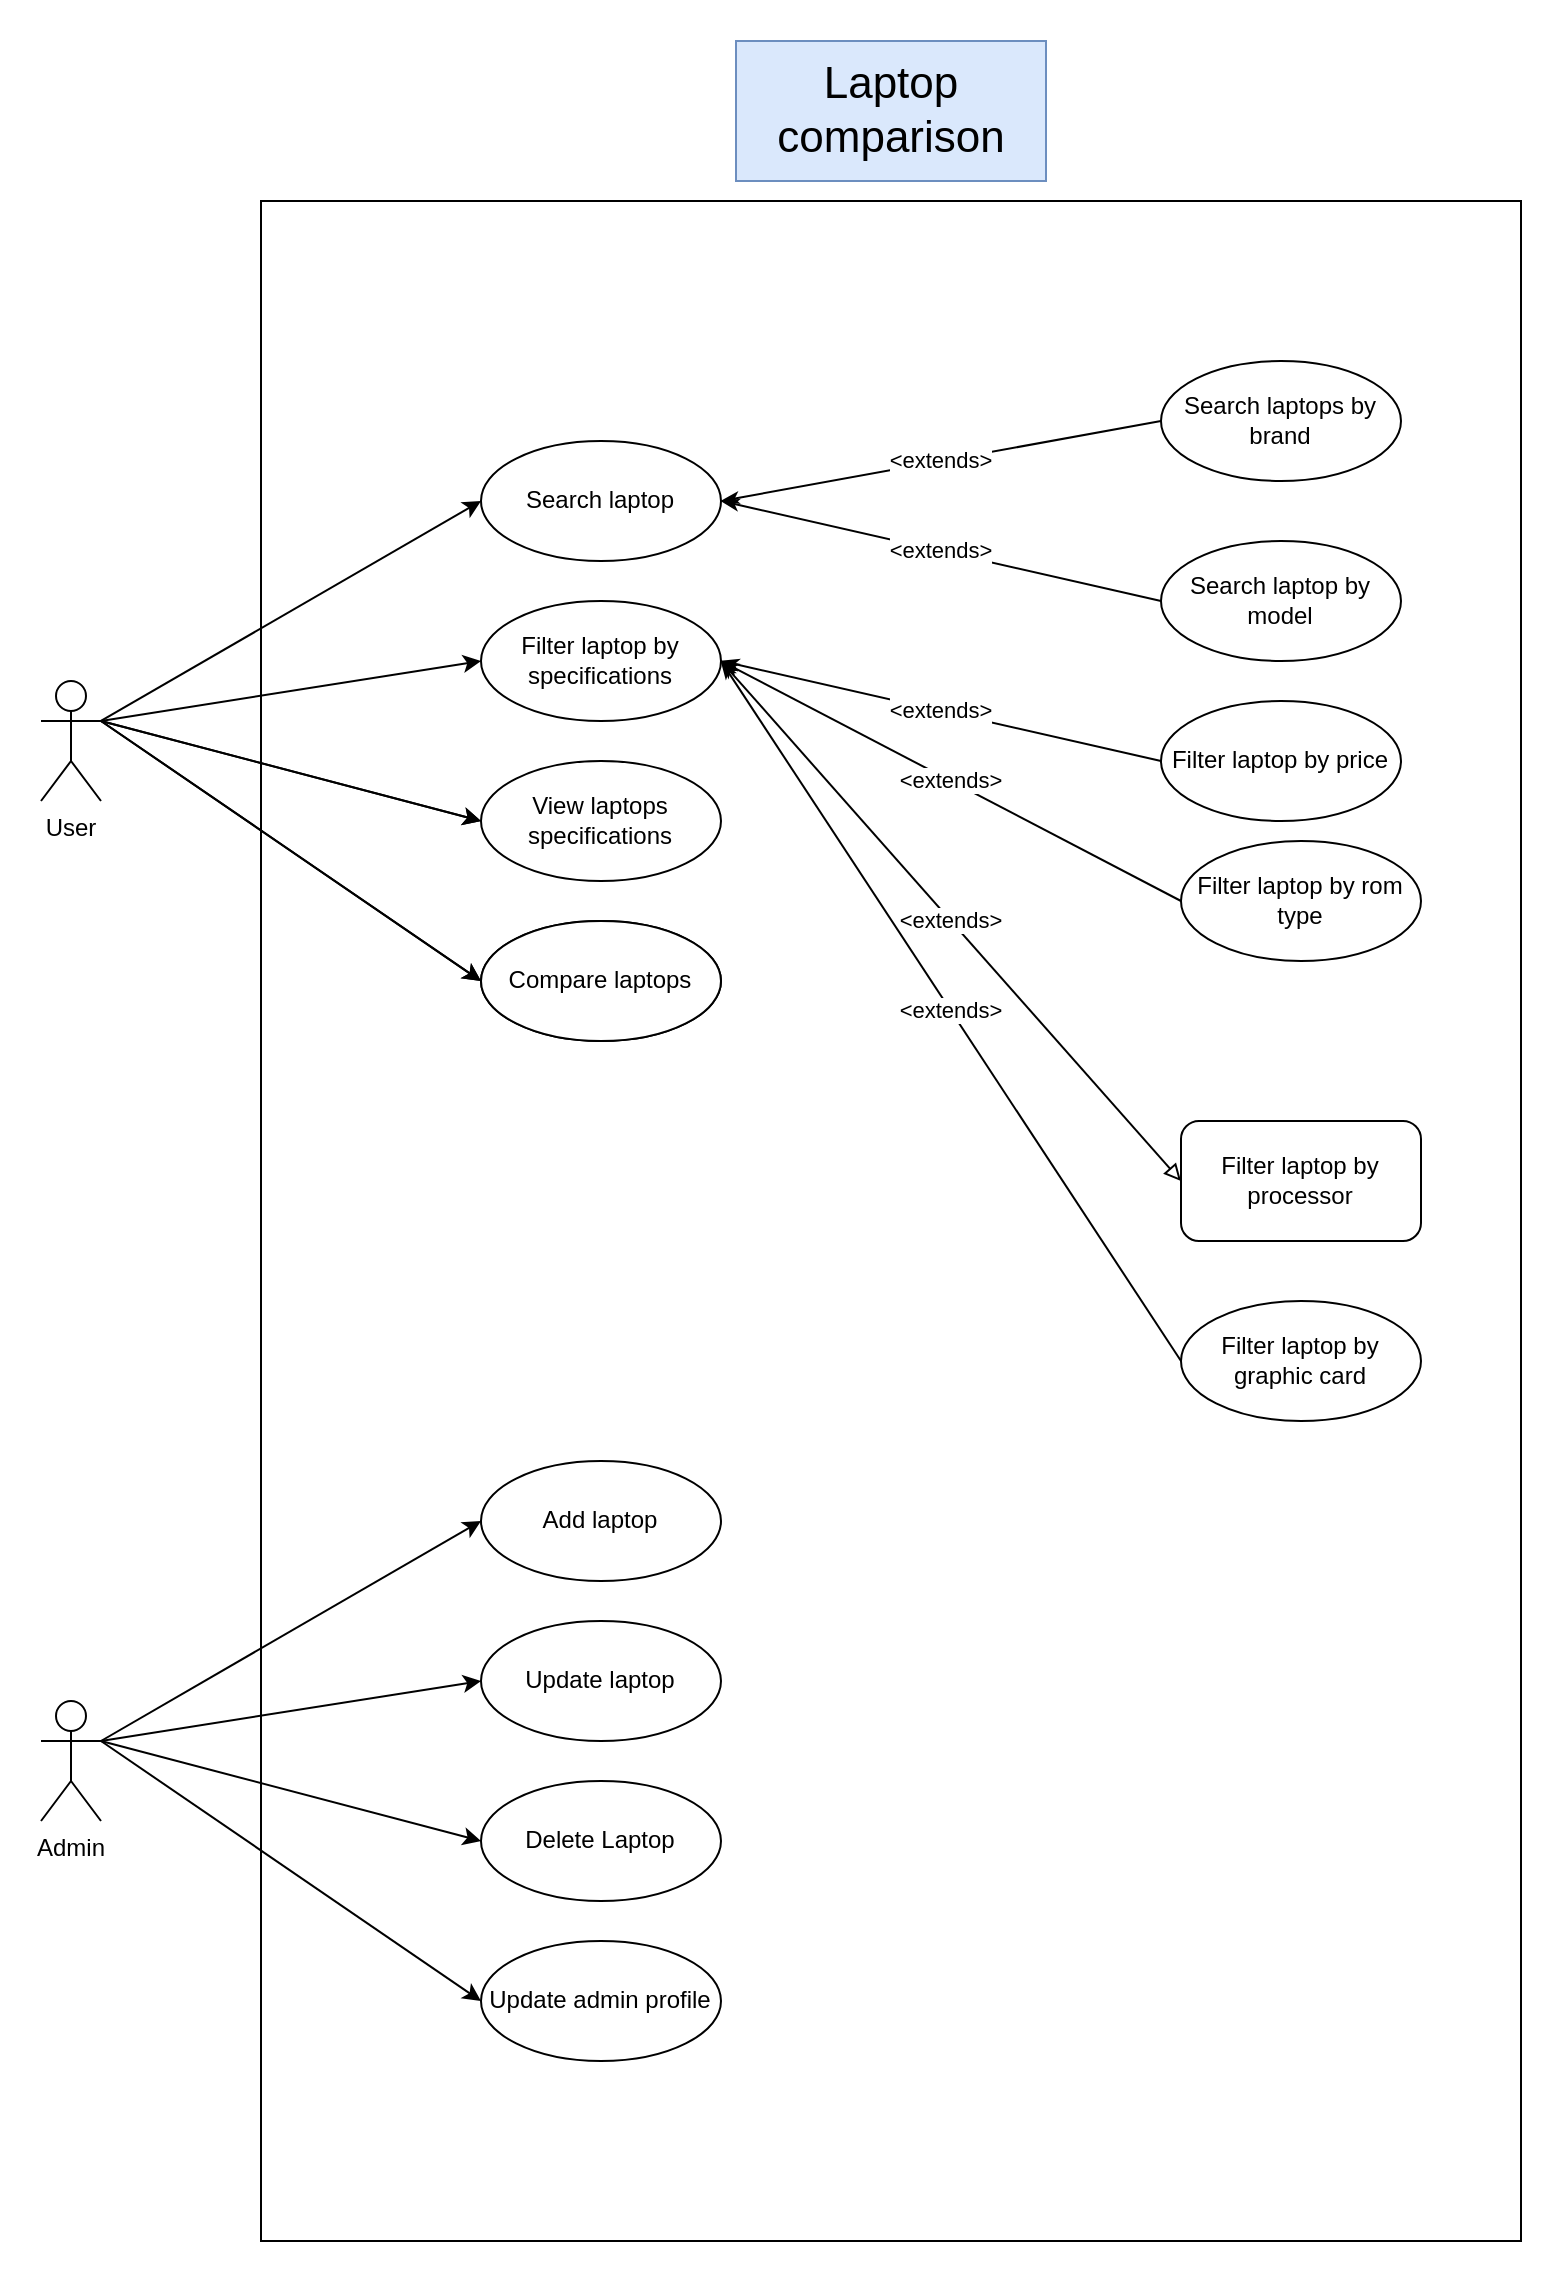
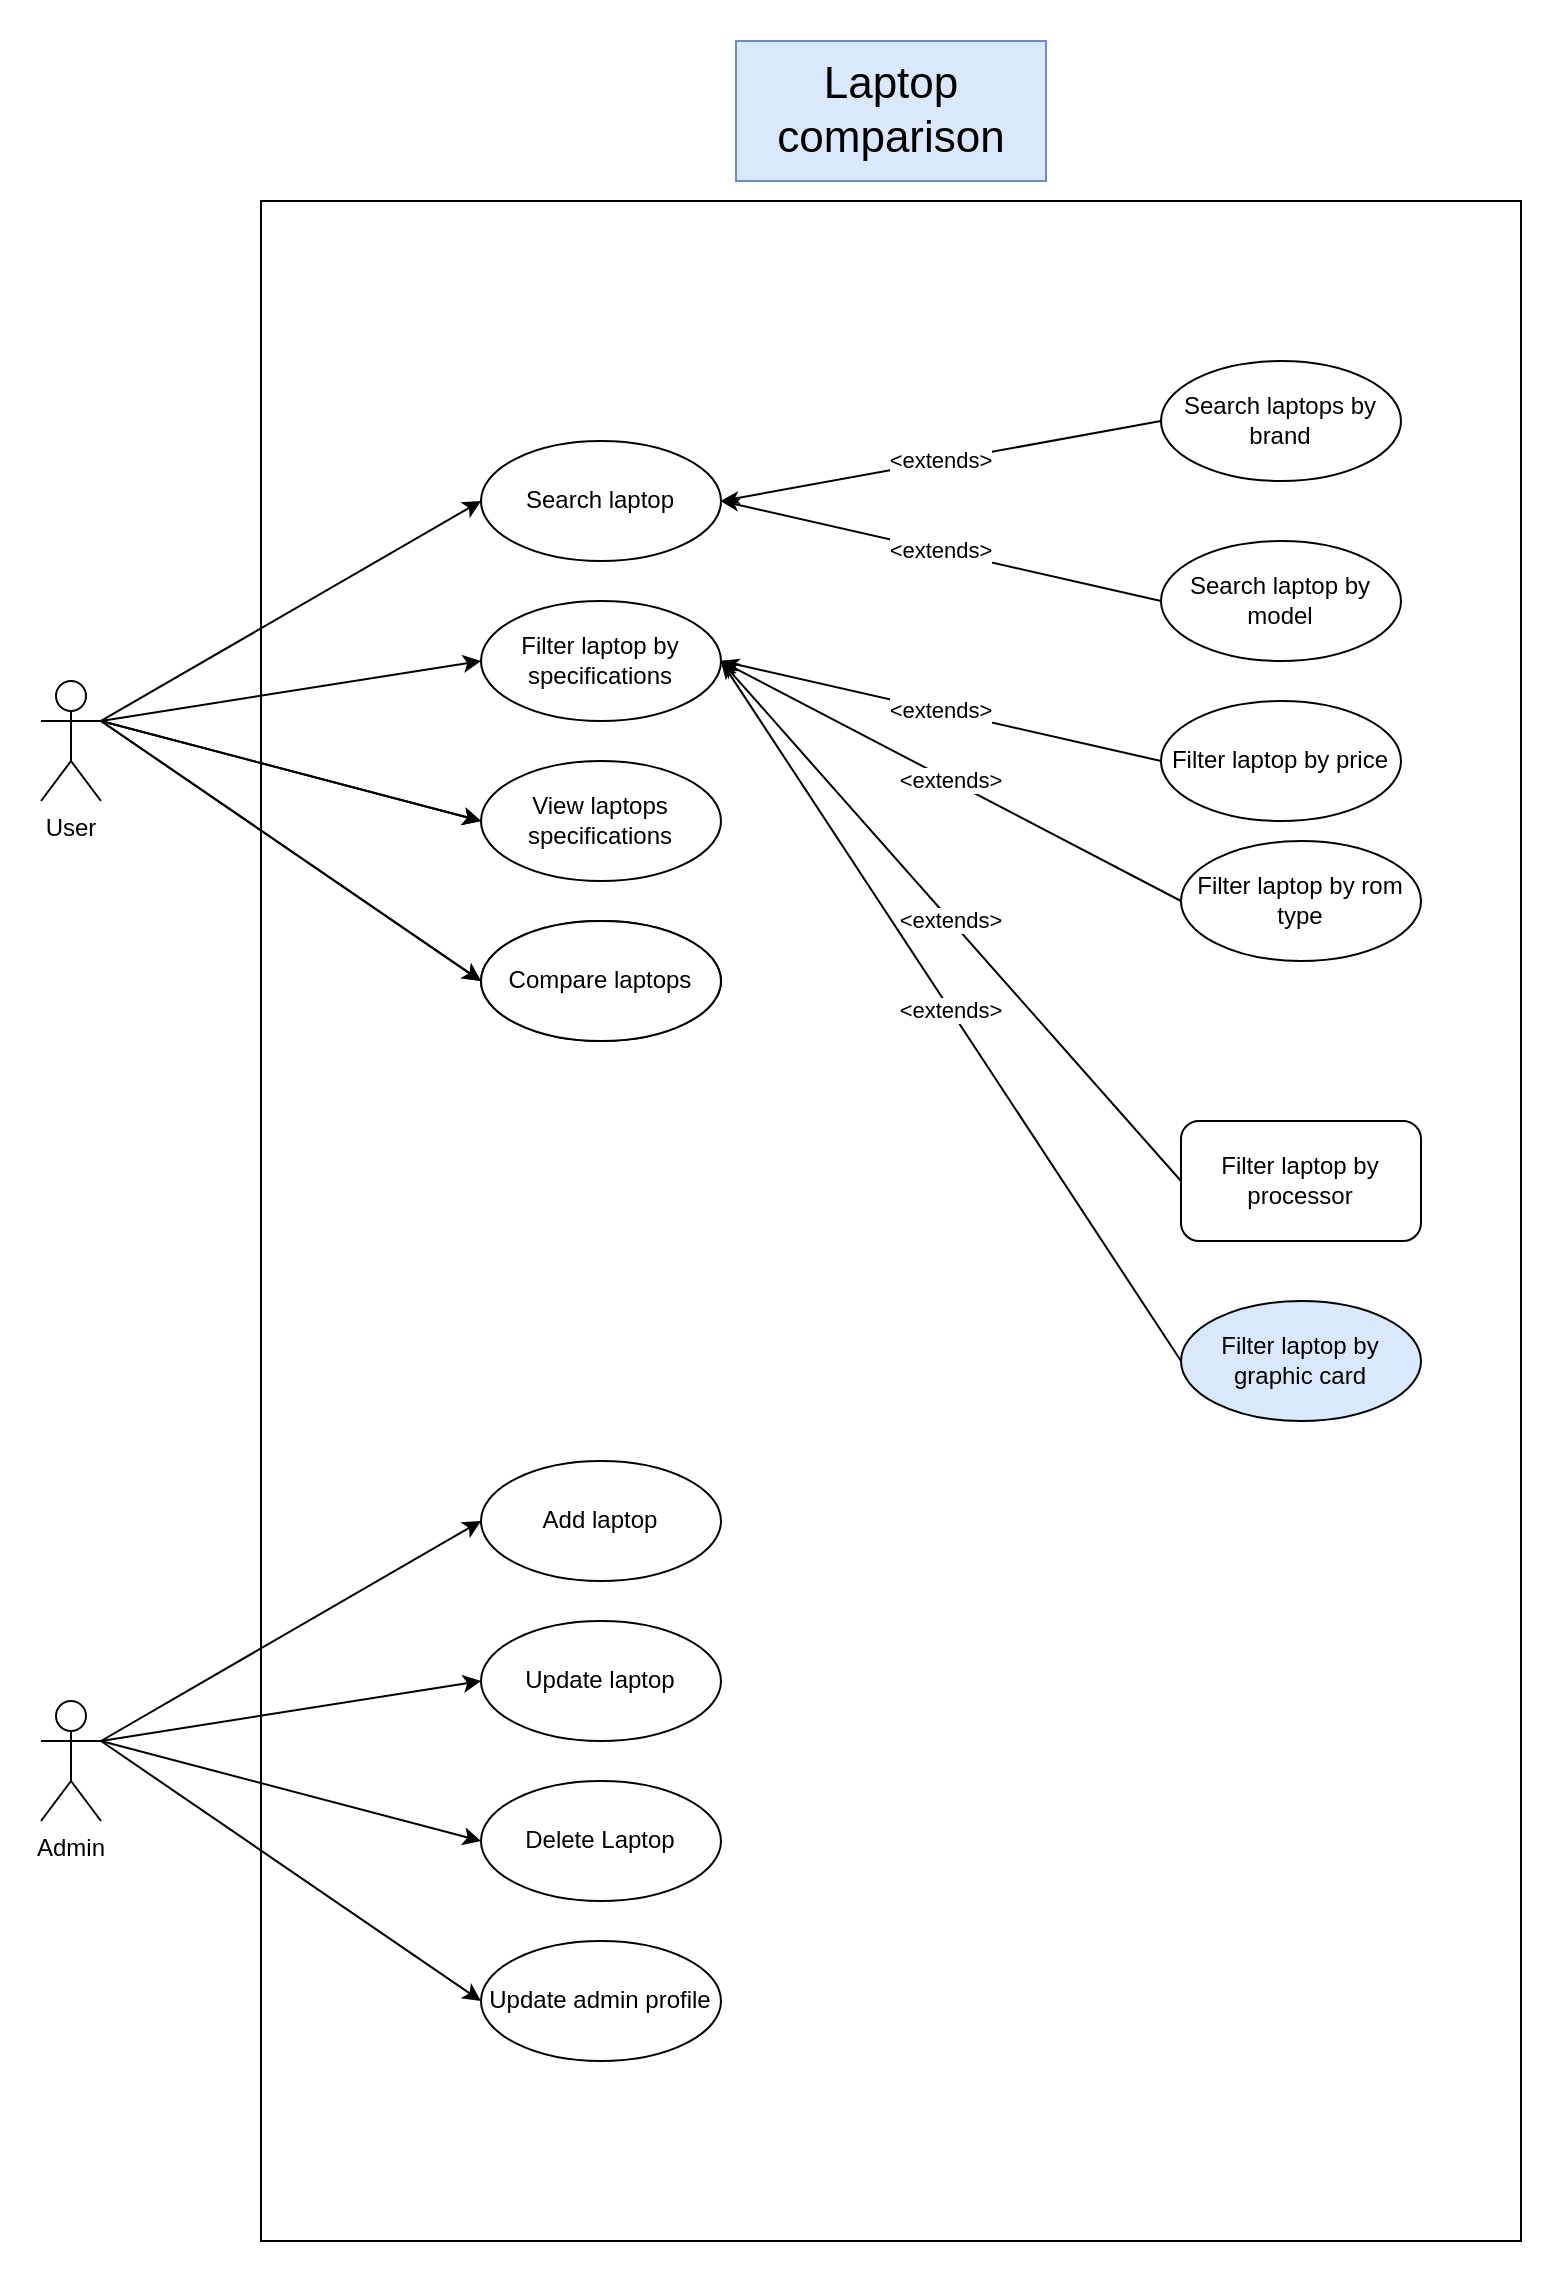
  <mxCell id="0" />
  <mxCell id="1" parent="0" />
  <mxCell id="2" value="" style="rounded=0;whiteSpace=wrap;html=1;" vertex="1" parent="1"><mxGeometry x="130" width="630" height="1020" as="geometry" y="100" /></mxCell>
  <mxCell id="3" value="User" style="shape=umlActor;verticalLabelPosition=bottom;verticalAlign=top;html=1;outlineConnect=0;" vertex="1" parent="1"><mxGeometry x="20" y="340" width="30" height="60" as="geometry" /></mxCell>
  <mxCell id="4" value="Admin" style="shape=umlActor;verticalLabelPosition=bottom;verticalAlign=top;html=1;outlineConnect=0;" vertex="1" parent="1"><mxGeometry x="20" y="850" width="30" height="60" as="geometry" /></mxCell>
  <mxCell id="5" value="Search laptop" style="ellipse;whiteSpace=wrap;html=1;" vertex="1" parent="1"><mxGeometry x="240" y="220" width="120" height="60" as="geometry" /></mxCell>
  <mxCell id="6" value="Filter laptop by specifications" style="ellipse;whiteSpace=wrap;html=1;" vertex="1" parent="1"><mxGeometry x="240" y="300" width="120" height="60" as="geometry" /></mxCell>
  <mxCell id="7" value="View laptops specifications" style="ellipse;whiteSpace=wrap;html=1;" vertex="1" parent="1"><mxGeometry x="240" y="380" width="120" height="60" as="geometry" /></mxCell>
  <mxCell id="8" value="Compare laptops" style="ellipse;whiteSpace=wrap;html=1;" vertex="1" parent="1"><mxGeometry x="240" y="460" width="120" height="60" as="geometry" /></mxCell>
  <mxCell id="9" value="" style="endArrow=classic;html=1;rounded=0;exitX=1;exitY=0.333;exitDx=0;exitDy=0;exitPerimeter=0;entryX=0;entryY=0.5;entryDx=0;entryDy=0;" edge="1" parent="1" source="3" target="5"><mxGeometry width="50" height="50" relative="1" as="geometry"><mxPoint x="630" y="620" as="sourcePoint" /><mxPoint x="680" y="570" as="targetPoint" /></mxGeometry></mxCell>
  <mxCell id="10" value="" style="endArrow=classic;html=1;rounded=0;exitX=1;exitY=0.333;exitDx=0;exitDy=0;exitPerimeter=0;entryX=0;entryY=0.5;entryDx=0;entryDy=0;" edge="1" parent="1" source="3" target="6"><mxGeometry width="50" height="50" relative="1" as="geometry"><mxPoint x="60" y="370" as="sourcePoint" /><mxPoint x="250" y="260" as="targetPoint" /></mxGeometry></mxCell>
  <mxCell id="11" value="" style="endArrow=classic;html=1;rounded=0;exitX=1;exitY=0.333;exitDx=0;exitDy=0;exitPerimeter=0;entryX=0;entryY=0.5;entryDx=0;entryDy=0;" edge="1" parent="1" source="3" target="7"><mxGeometry width="50" height="50" relative="1" as="geometry"><mxPoint x="60" y="370" as="sourcePoint" /><mxPoint x="250" y="340" as="targetPoint" /></mxGeometry></mxCell>
  <mxCell id="12" value="" style="endArrow=classic;html=1;rounded=0;exitX=1;exitY=0.333;exitDx=0;exitDy=0;exitPerimeter=0;entryX=0;entryY=0.5;entryDx=0;entryDy=0;" edge="1" parent="1" source="3" target="8"><mxGeometry width="50" height="50" relative="1" as="geometry"><mxPoint x="60" y="370" as="sourcePoint" /><mxPoint x="250" y="420" as="targetPoint" /></mxGeometry></mxCell>
  <mxCell id="13" value="&amp;lt;extends&amp;gt;" style="endArrow=none;html=1;rounded=0;exitX=1;exitY=0.5;exitDx=0;exitDy=0;endFill=0;startArrow=classicThin;startFill=1;" edge="1" parent="1" source="5"><mxGeometry width="50" height="50" relative="1" as="geometry"><mxPoint x="630" y="620" as="sourcePoint" /><mxPoint x="580" y="210" as="targetPoint" /></mxGeometry></mxCell>
  <mxCell id="14" value="Search laptops by brand" style="ellipse;whiteSpace=wrap;html=1;" vertex="1" parent="1"><mxGeometry x="580" y="180" width="120" height="60" as="geometry" /></mxCell>
  <mxCell id="15" value="Search laptop by model" style="ellipse;whiteSpace=wrap;html=1;" vertex="1" parent="1"><mxGeometry x="580" y="270" width="120" height="60" as="geometry" /></mxCell>
  <mxCell id="16" value="&amp;lt;extends&amp;gt;" style="endArrow=none;html=1;rounded=0;exitX=1;exitY=0.5;exitDx=0;exitDy=0;entryX=0;entryY=0.5;entryDx=0;entryDy=0;startArrow=classicThin;startFill=1;endFill=0;" edge="1" parent="1" source="5" target="15"><mxGeometry width="50" height="50" relative="1" as="geometry"><mxPoint x="370" y="260" as="sourcePoint" /><mxPoint x="590" y="220" as="targetPoint" /></mxGeometry></mxCell>
  <mxCell id="17" value="Filter laptop by price" style="ellipse;whiteSpace=wrap;html=1;" vertex="1" parent="1"><mxGeometry x="580" y="350" width="120" height="60" as="geometry" /></mxCell>
  <mxCell id="18" value="&amp;lt;extends&amp;gt;" style="endArrow=none;html=1;rounded=0;exitX=1;exitY=0.5;exitDx=0;exitDy=0;entryX=0;entryY=0.5;entryDx=0;entryDy=0;startArrow=classicThin;startFill=1;endFill=0;" edge="1" parent="1" target="17"><mxGeometry width="50" height="50" relative="1" as="geometry"><mxPoint x="360" y="330" as="sourcePoint" /><mxPoint x="590" y="300" as="targetPoint" /></mxGeometry></mxCell>
  <mxCell id="19" value="Filter laptop by rom type" style="ellipse;whiteSpace=wrap;html=1;" vertex="1" parent="1"><mxGeometry x="590" y="420" width="120" height="60" as="geometry" /></mxCell>
  <mxCell id="20" value="&amp;lt;extends&amp;gt;" style="endArrow=none;html=1;rounded=0;exitX=1;exitY=0.5;exitDx=0;exitDy=0;entryX=0;entryY=0.5;entryDx=0;entryDy=0;startArrow=classicThin;startFill=1;endFill=0;" edge="1" parent="1" target="19" source="6"><mxGeometry width="50" height="50" relative="1" as="geometry"><mxPoint x="370" y="400" as="sourcePoint" /><mxPoint x="600" y="370" as="targetPoint" /></mxGeometry></mxCell>
  <mxCell id="21" value="Filter laptop by processor" style="whiteSpace=wrap;html=1;rounded=1;" vertex="1" parent="1"><mxGeometry x="590" y="560" width="120" height="60" as="geometry" /></mxCell>
- <mxCell id="22" value="&amp;lt;extends&amp;gt;" style="endArrow=block;html=1;rounded=0;exitX=1;exitY=0.5;exitDx=0;exitDy=0;entryX=0;entryY=0.5;entryDx=0;entryDy=0;startArrow=classicThin;startFill=1;endFill=0;" edge="1" parent="1" target="21" source="6"><mxGeometry width="50" height="50" relative="1" as="geometry"><mxPoint x="360" y="320" as="sourcePoint" /><mxPoint x="600" y="510" as="targetPoint" /></mxGeometry></mxCell>
- <mxCell id="23" value="Filter laptop by graphic card" style="ellipse;whiteSpace=wrap;html=1;" vertex="1" parent="1"><mxGeometry x="590" y="650" width="120" height="60" as="geometry" /></mxCell>
+ <mxCell id="22" value="&amp;lt;extends&amp;gt;" style="endArrow=none;html=1;rounded=0;exitX=1;exitY=0.5;exitDx=0;exitDy=0;entryX=0;entryY=0.5;entryDx=0;entryDy=0;startArrow=classicThin;startFill=1;endFill=0;" edge="1" parent="1" target="21" source="6"><mxGeometry width="50" height="50" relative="1" as="geometry"><mxPoint x="360" y="320" as="sourcePoint" /><mxPoint x="600" y="510" as="targetPoint" /></mxGeometry></mxCell>
+ <mxCell id="23" value="Filter laptop by graphic card" style="ellipse;whiteSpace=wrap;html=1;fillColor=#dae8fc;" vertex="1" parent="1"><mxGeometry x="590" y="650" width="120" height="60" as="geometry" /></mxCell>
  <mxCell id="24" value="&amp;lt;extends&amp;gt;" style="endArrow=none;html=1;rounded=0;exitX=1;exitY=0.5;exitDx=0;exitDy=0;entryX=0;entryY=0.5;entryDx=0;entryDy=0;startArrow=classicThin;startFill=1;endFill=0;" edge="1" parent="1" target="23" source="6"><mxGeometry width="50" height="50" relative="1" as="geometry"><mxPoint x="360" y="420" as="sourcePoint" /><mxPoint x="600" y="600" as="targetPoint" /></mxGeometry></mxCell>
  <mxCell id="25" value="Compare laptops" style="ellipse;whiteSpace=wrap;html=1;" vertex="1" parent="1"><mxGeometry x="240" y="460" width="120" height="60" as="geometry" /></mxCell>
  <mxCell id="26" value="" style="endArrow=classic;html=1;rounded=0;exitX=1;exitY=0.333;exitDx=0;exitDy=0;exitPerimeter=0;entryX=0;entryY=0.5;entryDx=0;entryDy=0;" edge="1" target="25" parent="1"><mxGeometry width="50" height="50" relative="1" as="geometry"><mxPoint x="50" y="360" as="sourcePoint" /><mxPoint x="250" y="420" as="targetPoint" /></mxGeometry></mxCell>
  <mxCell id="27" value="" style="endArrow=classic;html=1;rounded=0;exitX=1;exitY=0.333;exitDx=0;exitDy=0;exitPerimeter=0;entryX=0;entryY=0.5;entryDx=0;entryDy=0;" edge="1" parent="1"><mxGeometry width="50" height="50" relative="1" as="geometry"><mxPoint x="50" y="360" as="sourcePoint" /><mxPoint x="240" y="410" as="targetPoint" /></mxGeometry></mxCell>
  <mxCell id="28" value="Add laptop" style="ellipse;whiteSpace=wrap;html=1;" vertex="1" parent="1"><mxGeometry x="240" y="730" width="120" height="60" as="geometry" /></mxCell>
  <mxCell id="29" value="Update laptop" style="ellipse;whiteSpace=wrap;html=1;" vertex="1" parent="1"><mxGeometry x="240" y="810" width="120" height="60" as="geometry" /></mxCell>
  <mxCell id="30" value="" style="endArrow=classic;html=1;rounded=0;exitX=1;exitY=0.333;exitDx=0;exitDy=0;exitPerimeter=0;entryX=0;entryY=0.5;entryDx=0;entryDy=0;" edge="1" parent="1" target="28"><mxGeometry width="50" height="50" relative="1" as="geometry"><mxPoint x="50" y="870" as="sourcePoint" /><mxPoint x="680" y="1080" as="targetPoint" /></mxGeometry></mxCell>
  <mxCell id="31" value="" style="endArrow=classic;html=1;rounded=0;exitX=1;exitY=0.333;exitDx=0;exitDy=0;exitPerimeter=0;entryX=0;entryY=0.5;entryDx=0;entryDy=0;" edge="1" parent="1" target="29"><mxGeometry width="50" height="50" relative="1" as="geometry"><mxPoint x="50" y="870" as="sourcePoint" /><mxPoint x="250" y="770" as="targetPoint" /></mxGeometry></mxCell>
  <mxCell id="32" value="Update admin profile" style="ellipse;whiteSpace=wrap;html=1;" vertex="1" parent="1"><mxGeometry x="240" y="970" width="120" height="60" as="geometry" /></mxCell>
  <mxCell id="33" value="" style="endArrow=classic;html=1;rounded=0;exitX=1;exitY=0.333;exitDx=0;exitDy=0;exitPerimeter=0;entryX=0;entryY=0.5;entryDx=0;entryDy=0;" edge="1" parent="1" target="32"><mxGeometry width="50" height="50" relative="1" as="geometry"><mxPoint x="50" y="870" as="sourcePoint" /><mxPoint x="250" y="930" as="targetPoint" /></mxGeometry></mxCell>
  <mxCell id="34" value="" style="endArrow=classic;html=1;rounded=0;exitX=1;exitY=0.333;exitDx=0;exitDy=0;exitPerimeter=0;entryX=0;entryY=0.5;entryDx=0;entryDy=0;" edge="1" parent="1"><mxGeometry width="50" height="50" relative="1" as="geometry"><mxPoint x="50" y="870" as="sourcePoint" /><mxPoint x="240" y="920" as="targetPoint" /></mxGeometry></mxCell>
  <mxCell id="35" value="Delete Laptop" style="ellipse;whiteSpace=wrap;html=1;" vertex="1" parent="1"><mxGeometry x="240" y="890" width="120" height="60" as="geometry" /></mxCell>
  <mxCell id="36" value="Laptop comparison" style="text;html=1;strokeColor=#6c8ebf;fillColor=#dae8fc;align=center;verticalAlign=middle;whiteSpace=wrap;rounded=0;strokeWidth=1;fontSize=22;" vertex="1" parent="1"><mxGeometry x="367.5" y="20" width="155" height="70" as="geometry" /></mxCell>
